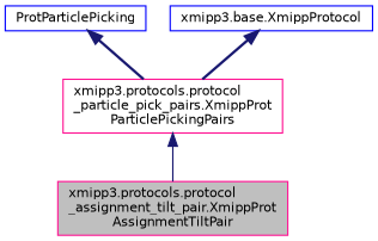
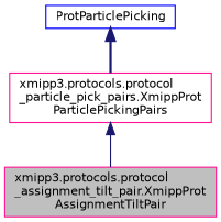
  digraph {
    node [color=deeppink fillcolor=white fontname=Helvetica fontsize=10 shape=record style=filled]
    edge [color=midnightblue dir=back fontname=Helvetica fontsize=10 labelfontname=Helvetica labelfontsize=10 style=bold]
    n1 [fillcolor=grey75 fontcolor=black height=0.2 label="xmipp3.protocols.protocol\l_assignment_tilt_pair.XmippProt\lAssignmentTiltPair" width=0.4]
    n2 [height=0.2 label="xmipp3.protocols.protocol\l_particle_pick_pairs.XmippProt\lParticlePickingPairs" width=0.4]
    n3 [color=blue height=0.2 label=ProtParticlePicking width=0.4]
-   n4 [color=blue height=0.2 label="xmipp3.base.XmippProtocol" width=0.4]
    n2 -> n1 [style=solid]
    n3 -> n2
-   n4 -> n2
  }
